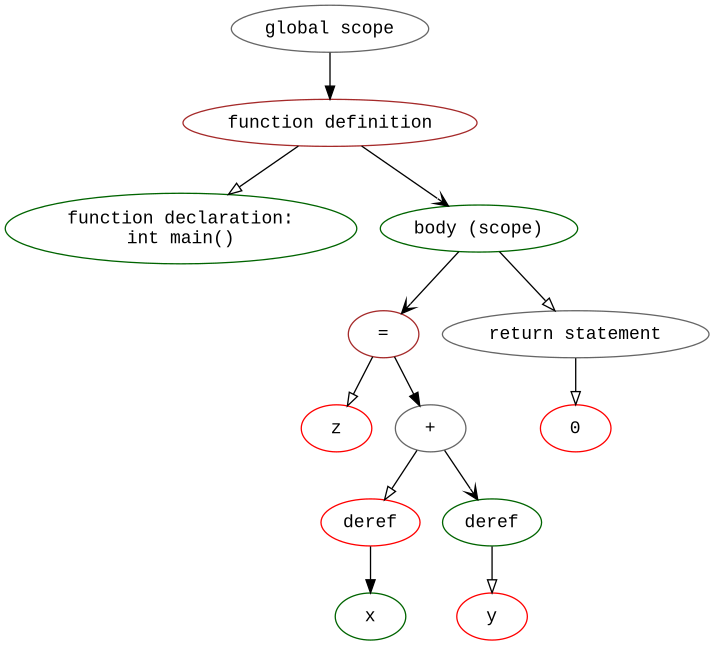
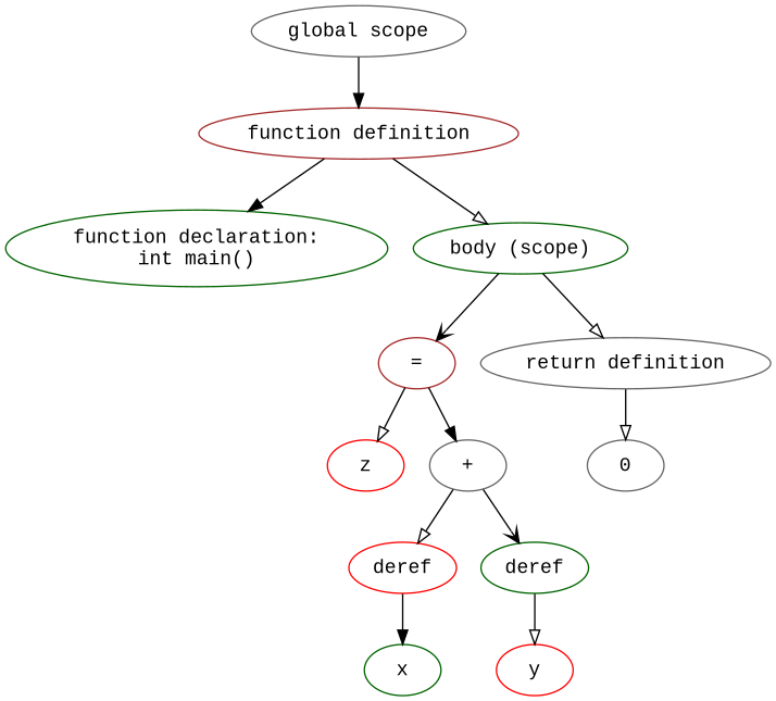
  digraph {
    fontname="Liberation Mono"
    node [color=darkgreen fontname="Liberation Mono"]
    edge [arrowhead=onormal fontname="Liberation Mono"]
    n1 [label="function declaration:\nint main()"]
    n2 [color=brown label="function definition"]
    n3 [label="body (scope)"]
    n4 [color=brown label="="]
-   n5 [color=gray40 label="return statement"]
+   n5 [color=gray40 label="return definition"]
    n6 [color=red label=z]
    n7 [color=gray40 label="+"]
    n8 [color=red label=deref]
    n9 [label=deref]
    n10 [label=x]
    n11 [color=red label=y]
-   n12 [color=red label=0]
+   n12 [color=gray40 label=0]
    n13 [color=gray40 label="global scope"]
-   n2 -> n1
-   n2 -> n3 [arrowhead=vee]
+   n2 -> n1 [arrowhead=normal]
+   n2 -> n3
    n3 -> n4 [arrowhead=vee]
    n3 -> n5
    n4 -> n6
    n4 -> n7 [arrowhead=normal]
    n5 -> n12
    n7 -> n8
    n7 -> n9 [arrowhead=vee]
    n8 -> n10 [arrowhead=normal]
    n9 -> n11
    n13 -> n2 [arrowhead=normal]
  }
